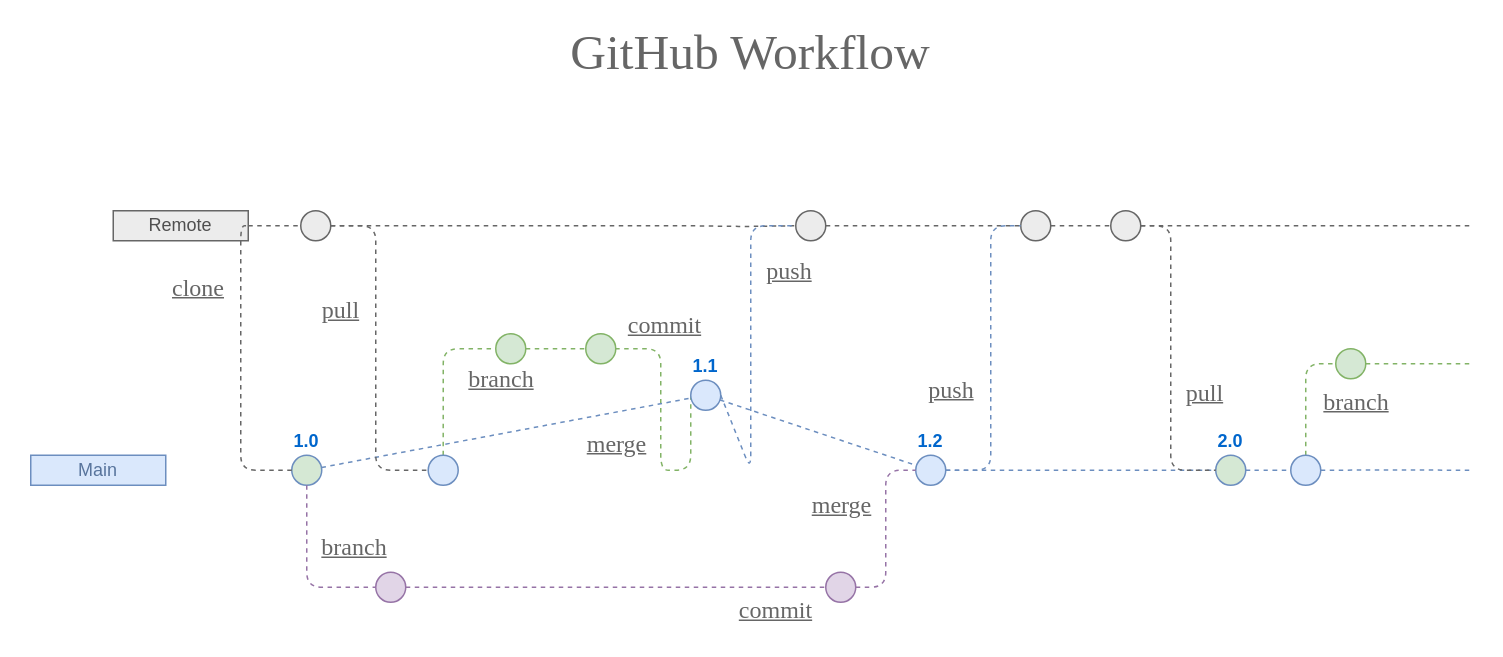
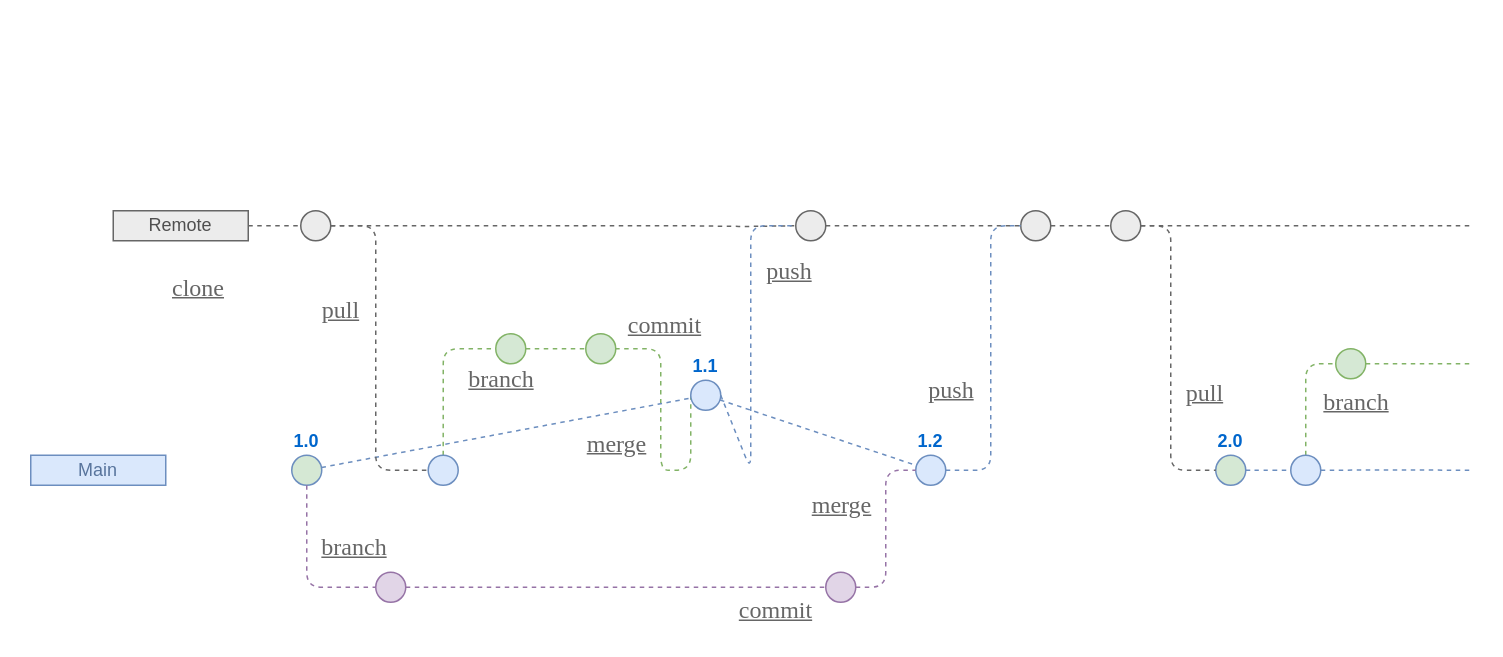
  <mxCell id="0" />
  <mxCell id="1" parent="0" />
  <mxCell id="2" value="" style="endArrow=none;dashed=1;html=1;fillColor=#dae8fc;strokeColor=#6c8ebf;entryX=0;entryY=0.5;entryDx=0;entryDy=0;" parent="1" source="4" target="42" edge="1"><mxGeometry width="50" height="50" relative="1" as="geometry"><mxPoint x="204" y="313" as="sourcePoint" /><mxPoint x="860" y="313" as="targetPoint" /><Array as="points"><mxPoint x="840" y="313" /></Array></mxGeometry></mxCell>
  <mxCell id="3" value="1.0" style="ellipse;whiteSpace=wrap;html=1;aspect=fixed;fillColor=#d5e8d4;strokeColor=#6c8ebf;fontStyle=1;labelPosition=center;verticalLabelPosition=top;align=center;verticalAlign=bottom;fontColor=#0066CC;" parent="1" vertex="1"><mxGeometry x="194" y="303" width="20" height="20" as="geometry" /></mxCell>
  <mxCell id="4" value="2.0" style="ellipse;whiteSpace=wrap;html=1;aspect=fixed;fillColor=#d5e8d4;strokeColor=#6c8ebf;fontStyle=1;labelPosition=center;verticalLabelPosition=top;align=center;verticalAlign=bottom;fontColor=#0066CC;" parent="1" vertex="1"><mxGeometry x="810" y="303" width="20" height="20" as="geometry" /></mxCell>
- <mxCell id="5" value="" style="endArrow=none;dashed=1;html=1;fillColor=#dae8fc;strokeColor=#6c8ebf;" parent="1" source="8" target="4" edge="1"><mxGeometry width="50" height="50" relative="1" as="geometry"><mxPoint x="214" y="313" as="sourcePoint" /><mxPoint x="864" y="313" as="targetPoint" /></mxGeometry></mxCell>
  <mxCell id="6" style="edgeStyle=orthogonalEdgeStyle;rounded=1;orthogonalLoop=1;jettySize=auto;html=1;dashed=1;endArrow=none;endFill=0;fontSize=10;fontColor=#FFB570;fillColor=#e1d5e7;strokeColor=#9673a6;exitX=1;exitY=0.5;exitDx=0;exitDy=0;" parent="1" source="10" target="11" edge="1"><mxGeometry relative="1" as="geometry"><Array as="points"><mxPoint x="510" y="391" /><mxPoint x="510" y="391" /></Array><mxPoint x="254" y="361" as="sourcePoint" /></mxGeometry></mxCell>
  <mxCell id="7" style="edgeStyle=orthogonalEdgeStyle;rounded=1;orthogonalLoop=1;jettySize=auto;html=1;dashed=1;endArrow=none;endFill=0;fontSize=12;fontColor=#FFB570;fillColor=#e1d5e7;strokeColor=#9673a6;exitX=0.5;exitY=1;exitDx=0;exitDy=0;entryX=0;entryY=0.5;entryDx=0;entryDy=0;" parent="1" source="3" target="10" edge="1"><mxGeometry relative="1" as="geometry"><Array as="points"><mxPoint x="204" y="391" /></Array><mxPoint x="254" y="433" as="sourcePoint" /><mxPoint x="260" y="383" as="targetPoint" /></mxGeometry></mxCell>
  <mxCell id="8" value="1.2" style="ellipse;whiteSpace=wrap;html=1;aspect=fixed;fillColor=#dae8fc;strokeColor=#6c8ebf;fontStyle=1;labelPosition=center;verticalLabelPosition=top;align=center;verticalAlign=bottom;fontColor=#0066CC;" parent="1" vertex="1"><mxGeometry x="610" y="303" width="20" height="20" as="geometry" /></mxCell>
  <mxCell id="9" value="" style="endArrow=none;dashed=1;html=1;fillColor=#dae8fc;strokeColor=#6c8ebf;startArrow=none;" parent="1" source="26" target="8" edge="1"><mxGeometry width="50" height="50" relative="1" as="geometry"><mxPoint x="214" y="313" as="sourcePoint" /><mxPoint x="854" y="313" as="targetPoint" /><Array as="points" /></mxGeometry></mxCell>
  <mxCell id="10" value="" style="ellipse;whiteSpace=wrap;html=1;aspect=fixed;fontSize=10;fillColor=#e1d5e7;strokeColor=#9673a6;" parent="1" vertex="1"><mxGeometry x="250" y="381" width="20" height="20" as="geometry" /></mxCell>
  <mxCell id="11" value="" style="ellipse;whiteSpace=wrap;html=1;aspect=fixed;fontSize=10;fillColor=#e1d5e7;strokeColor=#9673a6;" parent="1" vertex="1"><mxGeometry x="550" y="381" width="20" height="20" as="geometry" /></mxCell>
  <mxCell id="12" value="&lt;font&gt;Main&lt;/font&gt;" style="text;html=1;strokeColor=#6c8ebf;fillColor=#dae8fc;align=center;verticalAlign=middle;whiteSpace=wrap;rounded=0;fontColor=#58749C;" vertex="1" parent="1"><mxGeometry x="20" y="303" width="90" height="20" as="geometry" /></mxCell>
  <mxCell id="13" value="&lt;font&gt;Remote&lt;/font&gt;" style="text;html=1;strokeColor=#666666;fillColor=#ECECEC;align=center;verticalAlign=middle;whiteSpace=wrap;rounded=0;fontColor=#4F4F4F;" vertex="1" parent="1"><mxGeometry x="75" y="140" width="90" height="20" as="geometry" /></mxCell>
  <mxCell id="14" style="edgeStyle=orthogonalEdgeStyle;rounded=1;orthogonalLoop=1;jettySize=auto;html=1;dashed=1;endArrow=none;endFill=0;fillColor=#d5e8d4;strokeColor=#82b366;exitX=0.5;exitY=0;exitDx=0;exitDy=0;" edge="1" parent="1" target="15" source="25"><mxGeometry relative="1" as="geometry"><Array as="points"><mxPoint x="295" y="232" /></Array><mxPoint x="298" y="313" as="sourcePoint" /></mxGeometry></mxCell>
  <mxCell id="15" value="" style="ellipse;whiteSpace=wrap;html=1;aspect=fixed;fillColor=#d5e8d4;strokeColor=#82b366;" vertex="1" parent="1"><mxGeometry x="330" y="222" width="20" height="20" as="geometry" /></mxCell>
  <mxCell id="16" value="" style="ellipse;whiteSpace=wrap;html=1;aspect=fixed;fillColor=#d5e8d4;strokeColor=#82b366;" vertex="1" parent="1"><mxGeometry x="390" y="222" width="20" height="20" as="geometry" /></mxCell>
  <mxCell id="17" style="edgeStyle=orthogonalEdgeStyle;rounded=1;orthogonalLoop=1;jettySize=auto;html=1;dashed=1;endArrow=none;endFill=0;fillColor=#d5e8d4;strokeColor=#82b366;" edge="1" parent="1" source="15" target="16"><mxGeometry relative="1" as="geometry"><mxPoint x="969" y="232" as="targetPoint" /><mxPoint x="399" y="232" as="sourcePoint" /></mxGeometry></mxCell>
  <mxCell id="18" style="edgeStyle=orthogonalEdgeStyle;rounded=1;orthogonalLoop=1;jettySize=auto;html=1;dashed=1;endArrow=none;endFill=0;fillColor=#d5e8d4;strokeColor=#82b366;entryX=1;entryY=0.5;entryDx=0;entryDy=0;exitX=0;exitY=0.5;exitDx=0;exitDy=0;" edge="1" parent="1" source="26" target="16"><mxGeometry relative="1" as="geometry"><Array as="points"><mxPoint x="440" y="313" /><mxPoint x="440" y="232" /></Array><mxPoint x="578" y="313" as="sourcePoint" /><mxPoint x="379" y="242.043" as="targetPoint" /></mxGeometry></mxCell>
  <mxCell id="19" style="edgeStyle=orthogonalEdgeStyle;rounded=1;orthogonalLoop=1;jettySize=auto;html=1;dashed=1;endArrow=none;endFill=0;fontSize=12;fontColor=#FFB570;strokeColor=#666666;exitX=1;exitY=0.5;exitDx=0;exitDy=0;entryX=0;entryY=0.5;entryDx=0;entryDy=0;" edge="1" parent="1" target="21" source="13"><mxGeometry relative="1" as="geometry"><Array as="points"><mxPoint x="200" y="150" /><mxPoint x="200" y="150" /></Array><mxPoint x="238" y="140" as="sourcePoint" /></mxGeometry></mxCell>
  <mxCell id="20" style="edgeStyle=orthogonalEdgeStyle;rounded=1;orthogonalLoop=1;jettySize=auto;html=1;dashed=1;endArrow=none;endFill=0;fontSize=12;fontColor=#FFB570;strokeColor=#666666;exitX=1;exitY=0.5;exitDx=0;exitDy=0;" edge="1" parent="1" source="21"><mxGeometry relative="1" as="geometry"><mxPoint x="390" y="150" as="targetPoint" /><Array as="points"><mxPoint x="244" y="150" /></Array></mxGeometry></mxCell>
  <mxCell id="21" value="" style="ellipse;whiteSpace=wrap;html=1;aspect=fixed;fontSize=10;fontColor=#333333;fillColor=#ECECEC;strokeColor=#666666;" vertex="1" parent="1"><mxGeometry x="200" y="140" width="20" height="20" as="geometry" /></mxCell>
  <mxCell id="22" style="edgeStyle=orthogonalEdgeStyle;rounded=1;orthogonalLoop=1;jettySize=auto;html=1;dashed=1;endArrow=none;endFill=0;fontSize=12;fontColor=#FFB570;strokeColor=#666666;" edge="1" parent="1"><mxGeometry relative="1" as="geometry"><mxPoint x="388" y="150" as="sourcePoint" /><mxPoint x="460" y="150" as="targetPoint" /></mxGeometry></mxCell>
- <mxCell id="23" style="edgeStyle=orthogonalEdgeStyle;rounded=1;orthogonalLoop=1;jettySize=auto;html=1;dashed=1;endArrow=none;endFill=0;fontSize=12;fontColor=#FFB570;strokeColor=#666666;exitX=0;exitY=0.5;exitDx=0;exitDy=0;entryX=1;entryY=0.5;entryDx=0;entryDy=0;" edge="1" parent="1" source="3" target="13"><mxGeometry relative="1" as="geometry"><Array as="points"><mxPoint x="160" y="313" /><mxPoint x="160" y="150" /></Array><mxPoint x="120" y="133" as="targetPoint" /><mxPoint x="180.03" y="218" as="sourcePoint" /></mxGeometry></mxCell>
  <mxCell id="24" value="" style="endArrow=none;dashed=1;html=1;fillColor=#dae8fc;strokeColor=#6c8ebf;" edge="1" parent="1" source="3" target="26"><mxGeometry width="50" height="50" relative="1" as="geometry"><mxPoint x="214" y="313" as="sourcePoint" /><mxPoint x="804" y="313" as="targetPoint" /><Array as="points" /></mxGeometry></mxCell>
  <mxCell id="25" value="" style="ellipse;whiteSpace=wrap;html=1;aspect=fixed;fillColor=#dae8fc;strokeColor=#6c8ebf;fontStyle=1;labelPosition=center;verticalLabelPosition=top;align=center;verticalAlign=bottom;fontColor=#0066CC;" vertex="1" parent="1"><mxGeometry x="284.97" y="303" width="20" height="20" as="geometry" /></mxCell>
  <mxCell id="26" value="1.1" style="ellipse;whiteSpace=wrap;html=1;aspect=fixed;fillColor=#dae8fc;strokeColor=#6c8ebf;fontStyle=1;labelPosition=center;verticalLabelPosition=top;align=center;verticalAlign=bottom;fontColor=#0066CC;" vertex="1" parent="1"><mxGeometry x="460" y="253" width="20" height="20" as="geometry" /></mxCell>
  <mxCell id="27" style="edgeStyle=orthogonalEdgeStyle;rounded=1;orthogonalLoop=1;jettySize=auto;html=1;dashed=1;endArrow=none;endFill=0;fontSize=12;fontColor=#FFB570;strokeColor=#666666;entryX=0;entryY=0.5;entryDx=0;entryDy=0;exitX=1;exitY=0.5;exitDx=0;exitDy=0;" edge="1" parent="1" source="21" target="25"><mxGeometry relative="1" as="geometry"><Array as="points"><mxPoint x="250" y="150" /><mxPoint x="250" y="313" /></Array><mxPoint x="190" y="143" as="sourcePoint" /><mxPoint x="317.97" y="143" as="targetPoint" /></mxGeometry></mxCell>
  <mxCell id="28" value="" style="edgeStyle=orthogonalEdgeStyle;rounded=1;orthogonalLoop=1;jettySize=auto;html=1;dashed=1;endArrow=none;endFill=0;fontSize=12;fontColor=#FFB570;strokeColor=#666666;exitX=1;exitY=0.5;exitDx=0;exitDy=0;entryX=0;entryY=0.5;entryDx=0;entryDy=0;" edge="1" parent="1" target="29"><mxGeometry relative="1" as="geometry"><Array as="points" /><mxPoint x="610" y="150" as="targetPoint" /><mxPoint x="460" y="150" as="sourcePoint" /></mxGeometry></mxCell>
  <mxCell id="29" value="" style="ellipse;whiteSpace=wrap;html=1;aspect=fixed;fontSize=10;fontColor=#333333;fillColor=#ECECEC;strokeColor=#666666;" vertex="1" parent="1"><mxGeometry x="530" y="140" width="20" height="20" as="geometry" /></mxCell>
  <mxCell id="30" style="edgeStyle=orthogonalEdgeStyle;rounded=1;orthogonalLoop=1;jettySize=auto;html=1;dashed=1;endArrow=none;endFill=0;fontSize=10;fontColor=#FFB570;fillColor=#e1d5e7;strokeColor=#9673a6;exitX=1;exitY=0.5;exitDx=0;exitDy=0;entryX=0;entryY=0.5;entryDx=0;entryDy=0;" edge="1" parent="1" source="11" target="8"><mxGeometry relative="1" as="geometry"><Array as="points"><mxPoint x="590" y="391" /><mxPoint x="590" y="313" /></Array><mxPoint x="373.97" y="383" as="sourcePoint" /><mxPoint x="690" y="313" as="targetPoint" /></mxGeometry></mxCell>
  <mxCell id="31" value="" style="ellipse;whiteSpace=wrap;html=1;aspect=fixed;fontSize=10;fontColor=#333333;fillColor=#ECECEC;strokeColor=#666666;" vertex="1" parent="1"><mxGeometry x="680" y="140" width="20" height="20" as="geometry" /></mxCell>
  <mxCell id="32" value="" style="edgeStyle=orthogonalEdgeStyle;rounded=1;orthogonalLoop=1;jettySize=auto;html=1;dashed=1;endArrow=none;endFill=0;fontSize=12;fontColor=#FFB570;strokeColor=#666666;exitX=1;exitY=0.5;exitDx=0;exitDy=0;entryX=0;entryY=0.5;entryDx=0;entryDy=0;" edge="1" parent="1" source="29" target="31"><mxGeometry relative="1" as="geometry"><Array as="points" /><mxPoint x="770" y="150" as="targetPoint" /><mxPoint x="670" y="149.8" as="sourcePoint" /></mxGeometry></mxCell>
  <mxCell id="33" value="" style="endArrow=none;dashed=1;html=1;fillColor=#dae8fc;strokeColor=#6c8ebf;startArrow=none;exitX=1;exitY=0.5;exitDx=0;exitDy=0;entryX=0;entryY=0.5;entryDx=0;entryDy=0;" edge="1" parent="1" source="26" target="29"><mxGeometry width="50" height="50" relative="1" as="geometry"><mxPoint x="560" y="213" as="sourcePoint" /><mxPoint x="690" y="213" as="targetPoint" /><Array as="points"><mxPoint x="500" y="313" /><mxPoint x="500" y="150" /></Array></mxGeometry></mxCell>
  <mxCell id="34" value="" style="endArrow=none;dashed=1;html=1;fillColor=#dae8fc;strokeColor=#6c8ebf;startArrow=none;exitX=1;exitY=0.5;exitDx=0;exitDy=0;entryX=0;entryY=0.5;entryDx=0;entryDy=0;" edge="1" parent="1" source="8" target="31"><mxGeometry width="50" height="50" relative="1" as="geometry"><mxPoint x="720" y="283" as="sourcePoint" /><mxPoint x="790" y="103" as="targetPoint" /><Array as="points"><mxPoint x="660" y="313" /><mxPoint x="660" y="253" /><mxPoint x="660" y="150" /></Array></mxGeometry></mxCell>
  <mxCell id="35" value="" style="edgeStyle=orthogonalEdgeStyle;rounded=1;orthogonalLoop=1;jettySize=auto;html=1;dashed=1;endArrow=none;endFill=0;fontSize=12;fontColor=#FFB570;strokeColor=#666666;exitX=1;exitY=0.5;exitDx=0;exitDy=0;" edge="1" parent="1" source="40"><mxGeometry relative="1" as="geometry"><Array as="points" /><mxPoint x="980" y="150" as="targetPoint" /><mxPoint x="850" y="143" as="sourcePoint" /></mxGeometry></mxCell>
  <mxCell id="36" value="" style="edgeStyle=orthogonalEdgeStyle;rounded=1;orthogonalLoop=1;jettySize=auto;html=1;dashed=1;endArrow=none;endFill=0;fontSize=12;fontColor=#FFB570;strokeColor=#666666;entryX=0;entryY=0.5;entryDx=0;entryDy=0;exitX=1;exitY=0.5;exitDx=0;exitDy=0;" edge="1" parent="1" source="40" target="4"><mxGeometry relative="1" as="geometry"><Array as="points"><mxPoint x="780" y="150" /><mxPoint x="780" y="313" /></Array><mxPoint x="920" y="193" as="targetPoint" /><mxPoint x="780" y="133" as="sourcePoint" /></mxGeometry></mxCell>
  <mxCell id="37" style="edgeStyle=orthogonalEdgeStyle;rounded=1;orthogonalLoop=1;jettySize=auto;html=1;dashed=1;endArrow=none;endFill=0;fillColor=#d5e8d4;strokeColor=#82b366;exitX=0.5;exitY=0;exitDx=0;exitDy=0;" edge="1" parent="1" target="38" source="42"><mxGeometry relative="1" as="geometry"><Array as="points"><mxPoint x="870" y="242" /></Array><mxPoint x="925.97" y="313" as="sourcePoint" /></mxGeometry></mxCell>
  <mxCell id="38" value="" style="ellipse;whiteSpace=wrap;html=1;aspect=fixed;fillColor=#d5e8d4;strokeColor=#82b366;" vertex="1" parent="1"><mxGeometry x="890" y="232" width="20" height="20" as="geometry" /></mxCell>
  <mxCell id="39" style="edgeStyle=orthogonalEdgeStyle;rounded=1;orthogonalLoop=1;jettySize=auto;html=1;dashed=1;endArrow=none;endFill=0;fillColor=#d5e8d4;strokeColor=#82b366;" edge="1" parent="1" source="38"><mxGeometry relative="1" as="geometry"><mxPoint x="980" y="242" as="targetPoint" /><mxPoint x="1030" y="242" as="sourcePoint" /></mxGeometry></mxCell>
  <mxCell id="40" value="" style="ellipse;whiteSpace=wrap;html=1;aspect=fixed;fontSize=10;fontColor=#333333;fillColor=#ECECEC;strokeColor=#666666;" vertex="1" parent="1"><mxGeometry x="740" y="140" width="20" height="20" as="geometry" /></mxCell>
  <mxCell id="41" value="" style="edgeStyle=orthogonalEdgeStyle;rounded=1;orthogonalLoop=1;jettySize=auto;html=1;dashed=1;endArrow=none;endFill=0;fontSize=12;fontColor=#FFB570;strokeColor=#666666;entryX=0;entryY=0.5;entryDx=0;entryDy=0;exitX=1;exitY=0.5;exitDx=0;exitDy=0;" edge="1" parent="1" source="31" target="40"><mxGeometry relative="1" as="geometry"><Array as="points" /><mxPoint x="940" y="159.8" as="targetPoint" /><mxPoint x="860" y="153" as="sourcePoint" /></mxGeometry></mxCell>
  <mxCell id="42" value="" style="ellipse;whiteSpace=wrap;html=1;aspect=fixed;fillColor=#dae8fc;strokeColor=#6c8ebf;fontStyle=1;labelPosition=center;verticalLabelPosition=top;align=center;verticalAlign=bottom;fontColor=#0066CC;" vertex="1" parent="1"><mxGeometry x="860" y="303" width="20" height="20" as="geometry" /></mxCell>
  <mxCell id="43" value="" style="endArrow=none;dashed=1;html=1;fillColor=#dae8fc;strokeColor=#6c8ebf;exitX=1;exitY=0.5;exitDx=0;exitDy=0;" edge="1" parent="1" source="42"><mxGeometry width="50" height="50" relative="1" as="geometry"><mxPoint x="920" y="312.79" as="sourcePoint" /><mxPoint x="980" y="313" as="targetPoint" /><Array as="points"><mxPoint x="930" y="312.79" /></Array></mxGeometry></mxCell>
- <mxCell id="44" value="&lt;font color=&quot;#666666&quot; style=&quot;font-size: 33px;&quot;&gt;GitHub Workflow&lt;/font&gt;" style="text;html=1;strokeColor=none;fillColor=none;align=center;verticalAlign=middle;whiteSpace=wrap;rounded=0;fontColor=#886896;fontSize=33;fontFamily=Verdana;" vertex="1" parent="1"><mxGeometry x="275" y="20" width="450" height="30" as="geometry" /></mxCell>
  <mxCell id="45" value="&lt;font style=&quot;font-size: 16px;&quot;&gt;clone&lt;/font&gt;" style="text;html=1;strokeColor=none;fillColor=none;align=center;verticalAlign=middle;whiteSpace=wrap;rounded=0;fontSize=16;fontFamily=Lucida Console;fontColor=#666666;fontStyle=4" vertex="1" parent="1"><mxGeometry x="102" y="176" width="60" height="30" as="geometry" /></mxCell>
  <mxCell id="46" value="&lt;font style=&quot;font-size: 16px;&quot;&gt;&lt;u&gt;branch&lt;/u&gt;&lt;/font&gt;" style="text;html=1;strokeColor=none;fillColor=none;align=center;verticalAlign=middle;whiteSpace=wrap;rounded=0;fontSize=33;fontFamily=Lucida Console;fontColor=#666666;" vertex="1" parent="1"><mxGeometry x="206" y="344" width="60" height="30" as="geometry" /></mxCell>
  <mxCell id="47" value="&lt;font style=&quot;font-size: 16px;&quot;&gt;&lt;u&gt;merge&lt;/u&gt;&lt;/font&gt;" style="text;html=1;strokeColor=none;fillColor=none;align=center;verticalAlign=middle;whiteSpace=wrap;rounded=0;fontSize=33;fontFamily=Lucida Console;fontColor=#666666;" vertex="1" parent="1"><mxGeometry x="531" y="316" width="60" height="30" as="geometry" /></mxCell>
  <mxCell id="48" value="&lt;font style=&quot;font-size: 16px;&quot;&gt;&lt;u&gt;pull&lt;/u&gt;&lt;/font&gt;" style="text;html=1;strokeColor=none;fillColor=none;align=center;verticalAlign=middle;whiteSpace=wrap;rounded=0;fontSize=33;fontFamily=Lucida Console;fontColor=#666666;" vertex="1" parent="1"><mxGeometry x="197" y="186" width="60" height="30" as="geometry" /></mxCell>
  <mxCell id="49" value="&lt;font style=&quot;font-size: 16px;&quot;&gt;&lt;u&gt;branch&lt;/u&gt;&lt;/font&gt;" style="text;html=1;strokeColor=none;fillColor=none;align=center;verticalAlign=middle;whiteSpace=wrap;rounded=0;fontSize=33;fontFamily=Lucida Console;fontColor=#666666;" vertex="1" parent="1"><mxGeometry x="304" y="232" width="60" height="30" as="geometry" /></mxCell>
  <mxCell id="50" value="&lt;font style=&quot;font-size: 16px;&quot;&gt;&lt;u&gt;commit&lt;/u&gt;&lt;/font&gt;" style="text;html=1;strokeColor=none;fillColor=none;align=center;verticalAlign=middle;whiteSpace=wrap;rounded=0;fontSize=33;fontFamily=Lucida Console;fontColor=#666666;" vertex="1" parent="1"><mxGeometry x="413" y="196" width="60" height="30" as="geometry" /></mxCell>
  <mxCell id="51" value="&lt;font style=&quot;font-size: 16px;&quot;&gt;&lt;u&gt;push&lt;/u&gt;&lt;/font&gt;" style="text;html=1;strokeColor=none;fillColor=none;align=center;verticalAlign=middle;whiteSpace=wrap;rounded=0;fontSize=33;fontFamily=Lucida Console;fontColor=#666666;" vertex="1" parent="1"><mxGeometry x="496" y="160" width="60" height="30" as="geometry" /></mxCell>
  <mxCell id="52" value="&lt;font style=&quot;font-size: 16px;&quot;&gt;&lt;u&gt;push&lt;/u&gt;&lt;/font&gt;" style="text;html=1;strokeColor=none;fillColor=none;align=center;verticalAlign=middle;whiteSpace=wrap;rounded=0;fontSize=33;fontFamily=Lucida Console;fontColor=#666666;" vertex="1" parent="1"><mxGeometry x="604" y="239" width="60" height="30" as="geometry" /></mxCell>
  <mxCell id="53" value="&lt;font style=&quot;font-size: 16px;&quot;&gt;&lt;u&gt;pull&lt;/u&gt;&lt;/font&gt;" style="text;html=1;strokeColor=none;fillColor=none;align=center;verticalAlign=middle;whiteSpace=wrap;rounded=0;fontSize=33;fontFamily=Lucida Console;fontColor=#666666;" vertex="1" parent="1"><mxGeometry x="773" y="241" width="60" height="30" as="geometry" /></mxCell>
  <mxCell id="54" value="&lt;font style=&quot;font-size: 16px;&quot;&gt;&lt;u&gt;branch&lt;/u&gt;&lt;/font&gt;" style="text;html=1;strokeColor=none;fillColor=none;align=center;verticalAlign=middle;whiteSpace=wrap;rounded=0;fontSize=33;fontFamily=Lucida Console;fontColor=#666666;" vertex="1" parent="1"><mxGeometry x="874" y="247" width="60" height="30" as="geometry" /></mxCell>
  <mxCell id="55" value="&lt;font style=&quot;font-size: 16px;&quot;&gt;&lt;u&gt;merge&lt;/u&gt;&lt;/font&gt;" style="text;html=1;strokeColor=none;fillColor=none;align=center;verticalAlign=middle;whiteSpace=wrap;rounded=0;fontSize=33;fontFamily=Lucida Console;fontColor=#666666;" vertex="1" parent="1"><mxGeometry x="381" y="275" width="60" height="30" as="geometry" /></mxCell>
  <mxCell id="56" value="&lt;font style=&quot;font-size: 16px;&quot;&gt;&lt;u&gt;commit&lt;/u&gt;&lt;/font&gt;" style="text;html=1;strokeColor=none;fillColor=none;align=center;verticalAlign=middle;whiteSpace=wrap;rounded=0;fontSize=33;fontFamily=Lucida Console;fontColor=#666666;" vertex="1" parent="1"><mxGeometry x="487" y="386" width="60" height="30" as="geometry" /></mxCell>
